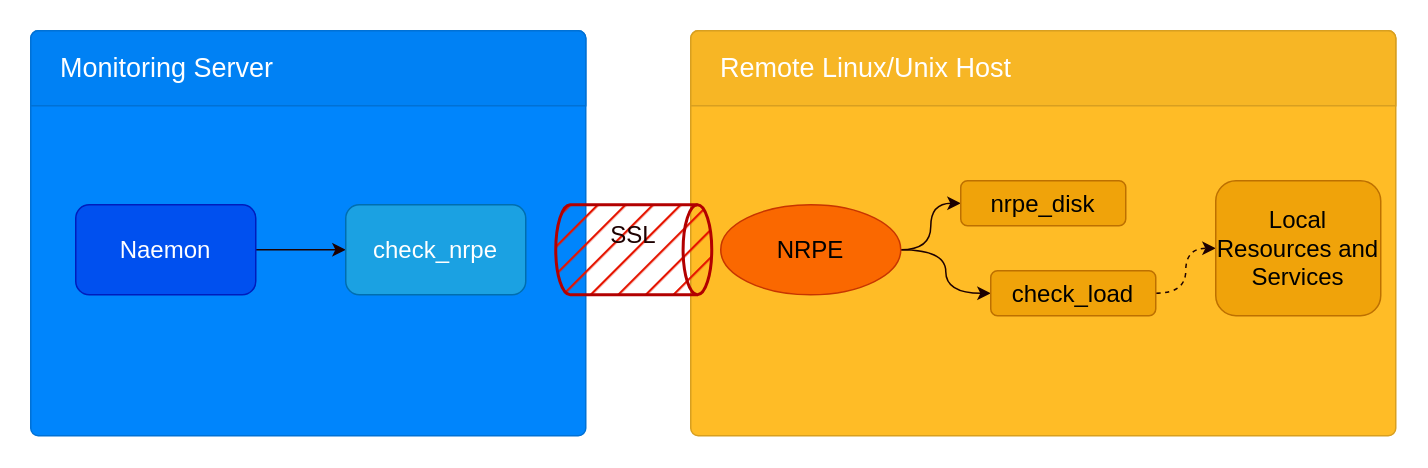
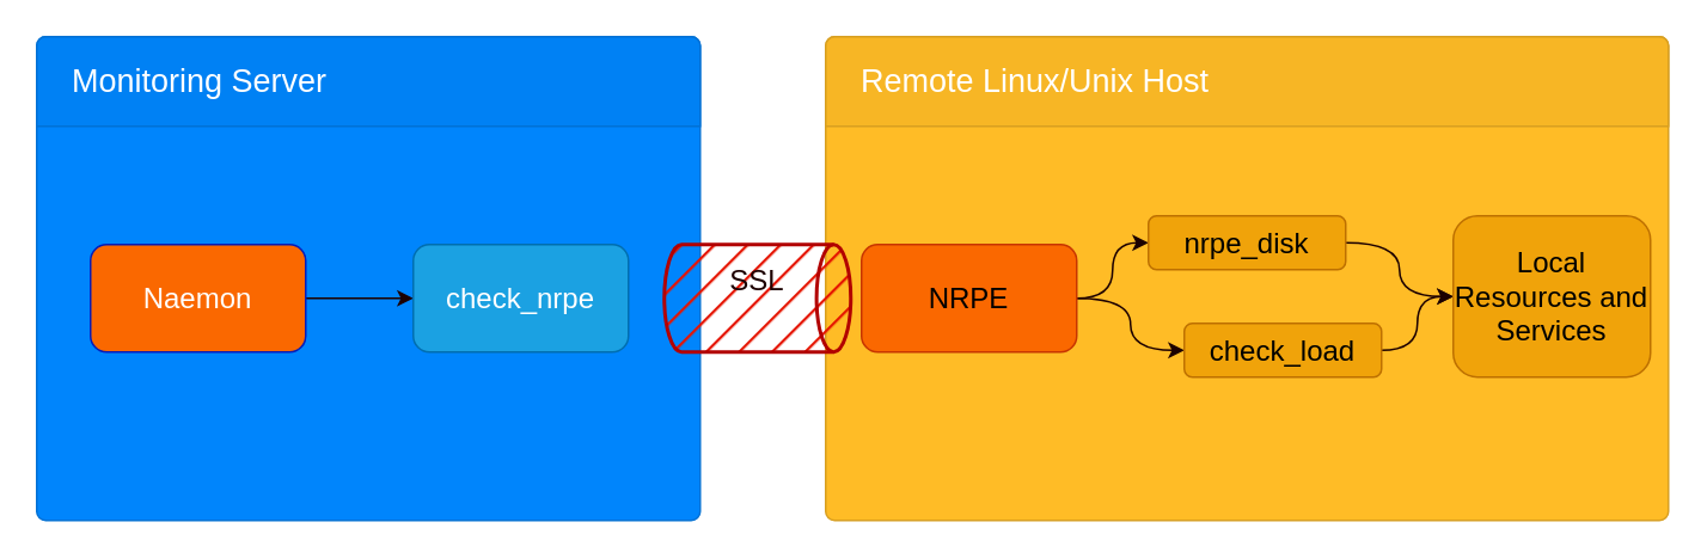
  <mxCell id="0" />
  <mxCell id="1" parent="0" />
  <mxCell id="2" value="" style="html=1;shadow=0;dashed=0;shape=mxgraph.bootstrap.rrect;rSize=5;strokeColor=#0071D5;html=1;whiteSpace=wrap;fillColor=#0085FC;fontColor=#ffffff;verticalAlign=bottom;align=left;spacing=20;spacingBottom=0;fontSize=14;" parent="1" vertex="1"><mxGeometry x="20" y="20" width="370" height="270" as="geometry" /></mxCell>
  <mxCell id="3" value="Monitoring Server" style="html=1;shadow=0;dashed=0;shape=mxgraph.bootstrap.topButton;rSize=5;perimeter=none;whiteSpace=wrap;fillColor=#0081F4;strokeColor=#0071D5;fontColor=#ffffff;resizeWidth=1;fontSize=18;align=left;spacing=20;" parent="2" vertex="1"><mxGeometry width="370" height="50" relative="1" as="geometry" /></mxCell>
  <mxCell id="4" style="edgeStyle=orthogonalEdgeStyle;rounded=0;orthogonalLoop=1;jettySize=auto;html=1;strokeColor=#1D0101;" parent="2" source="5" target="6" edge="1"><mxGeometry relative="1" as="geometry" /></mxCell>
- <mxCell id="5" value="&lt;font style=&quot;font-size: 16px;&quot;&gt;Naemon&lt;/font&gt;" style="rounded=1;whiteSpace=wrap;html=1;fillColor=#0050ef;fontColor=#ffffff;strokeColor=#001DBC;fontSize=16;" parent="2" vertex="1"><mxGeometry x="30" y="116" width="120" height="60" as="geometry" /></mxCell>
+ <mxCell id="5" value="&lt;font style=&quot;font-size: 16px;&quot;&gt;Naemon&lt;/font&gt;" style="rounded=1;whiteSpace=wrap;html=1;fillColor=#fa6800;fontColor=#ffffff;strokeColor=#001DBC;fontSize=16;" parent="2" vertex="1"><mxGeometry x="30" y="116" width="120" height="60" as="geometry" /></mxCell>
  <mxCell id="6" value="&lt;font style=&quot;font-size: 16px;&quot;&gt;check_nrpe&lt;/font&gt;" style="rounded=1;whiteSpace=wrap;html=1;fillColor=#1ba1e2;fontColor=#ffffff;strokeColor=#006EAF;fontSize=16;" parent="2" vertex="1"><mxGeometry x="210" y="116" width="120" height="60" as="geometry" /></mxCell>
  <mxCell id="7" value="&lt;br style=&quot;font-size: 14px&quot;&gt;" style="html=1;shadow=0;dashed=0;shape=mxgraph.bootstrap.rrect;rSize=5;strokeColor=#D89F20;html=1;whiteSpace=wrap;fillColor=#FFBC26;fontColor=#ffffff;verticalAlign=bottom;align=left;spacing=20;spacingBottom=0;fontSize=14;" parent="1" vertex="1"><mxGeometry x="460" y="20" width="470" height="270" as="geometry" /></mxCell>
  <mxCell id="8" value="Remote Linux/Unix Host" style="html=1;shadow=0;dashed=0;shape=mxgraph.bootstrap.topButton;rSize=5;perimeter=none;whiteSpace=wrap;fillColor=#F7B625;strokeColor=#D89F20;fontColor=#ffffff;resizeWidth=1;fontSize=18;align=left;spacing=20;" parent="7" vertex="1"><mxGeometry width="470.0" height="50" relative="1" as="geometry" /></mxCell>
  <mxCell id="9" style="edgeStyle=orthogonalEdgeStyle;rounded=0;orthogonalLoop=1;jettySize=auto;html=1;entryX=0;entryY=0.5;entryDx=0;entryDy=0;curved=1;strokeColor=#1D0101;" parent="7" source="11" target="13" edge="1"><mxGeometry relative="1" as="geometry" /></mxCell>
  <mxCell id="10" style="edgeStyle=orthogonalEdgeStyle;rounded=0;orthogonalLoop=1;jettySize=auto;html=1;curved=1;strokeColor=#1D0101;" parent="7" source="11" target="15" edge="1"><mxGeometry relative="1" as="geometry" /></mxCell>
- <mxCell id="11" value="&lt;font style=&quot;font-size: 16px;&quot;&gt;NRPE&lt;/font&gt;" style="ellipse;whiteSpace=wrap;html=1;fillColor=#fa6800;fontColor=#000000;strokeColor=#C73500;fontSize=16;" parent="7" vertex="1"><mxGeometry x="20" y="116" width="120" height="60" as="geometry" /></mxCell>
+ <mxCell id="11" value="&lt;font style=&quot;font-size: 16px;&quot;&gt;NRPE&lt;/font&gt;" style="rounded=1;whiteSpace=wrap;html=1;fillColor=#fa6800;fontColor=#000000;strokeColor=#C73500;fontSize=16;" parent="7" vertex="1"><mxGeometry x="20" y="116" width="120" height="60" as="geometry" /></mxCell>
+ <mxCell id="12" style="edgeStyle=orthogonalEdgeStyle;rounded=0;orthogonalLoop=1;jettySize=auto;html=1;entryX=0;entryY=0.5;entryDx=0;entryDy=0;curved=1;strokeColor=#1D0101;" parent="7" source="13" target="16" edge="1"><mxGeometry relative="1" as="geometry" /></mxCell>
  <mxCell id="13" value="nrpe_disk" style="rounded=1;whiteSpace=wrap;html=1;fillColor=#f0a30a;fontColor=#000000;strokeColor=#BD7000;fontSize=16;" parent="7" vertex="1"><mxGeometry x="180" y="100" width="110" height="30" as="geometry" /></mxCell>
- <mxCell id="14" style="edgeStyle=orthogonalEdgeStyle;rounded=0;orthogonalLoop=1;jettySize=auto;html=1;curved=1;strokeColor=#1D0101;dashed=1;" parent="7" source="15" target="16" edge="1"><mxGeometry relative="1" as="geometry" /></mxCell>
+ <mxCell id="14" style="edgeStyle=orthogonalEdgeStyle;rounded=0;orthogonalLoop=1;jettySize=auto;html=1;curved=1;strokeColor=#1D0101;" parent="7" source="15" target="16" edge="1"><mxGeometry relative="1" as="geometry" /></mxCell>
  <mxCell id="15" value="check_load" style="rounded=1;whiteSpace=wrap;html=1;fillColor=#f0a30a;fontColor=#000000;strokeColor=#BD7000;align=center;verticalAlign=middle;fontFamily=Helvetica;fontSize=16;" parent="7" vertex="1"><mxGeometry x="199.999" y="160" width="110" height="30" as="geometry" /></mxCell>
  <mxCell id="16" value="Local Resources and Services" style="rounded=1;whiteSpace=wrap;html=1;fillColor=#f0a30a;fontColor=#000000;strokeColor=#BD7000;fontSize=16;" parent="7" vertex="1"><mxGeometry x="350" y="100" width="110" height="90" as="geometry" /></mxCell>
  <mxCell id="17" value="SSL&lt;div style=&quot;font-size: 16px;&quot;&gt;&lt;br&gt;&lt;/div&gt;" style="strokeWidth=2;html=1;shape=mxgraph.flowchart.direct_data;whiteSpace=wrap;fillColor=#e51400;fontColor=#1D0101;strokeColor=#B20000;fillStyle=hatch;fontSize=16;" parent="1" vertex="1"><mxGeometry x="370" y="136" width="104" height="60" as="geometry" /></mxCell>
